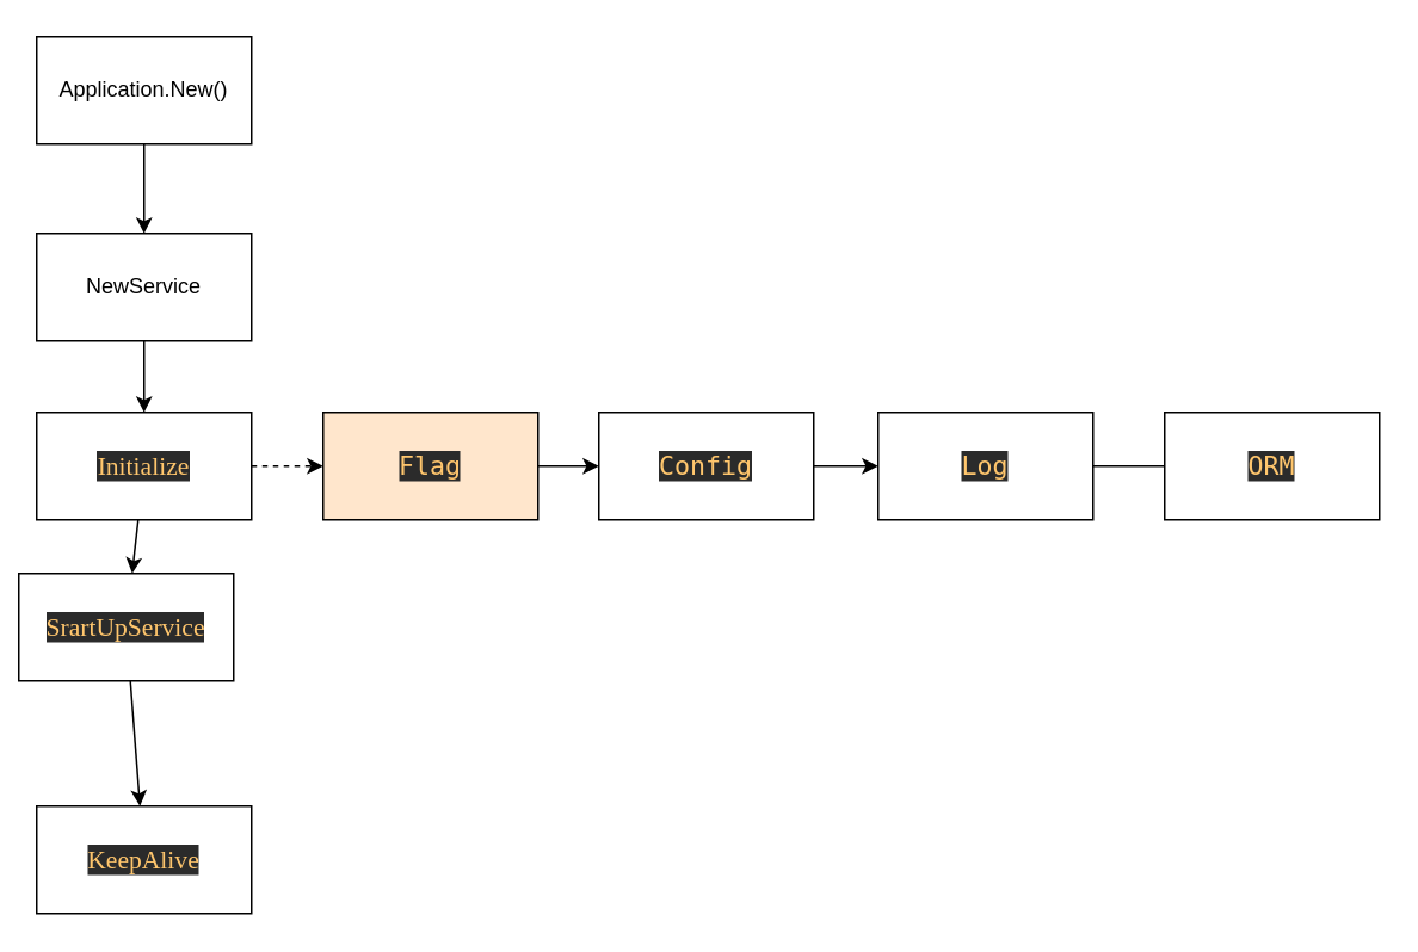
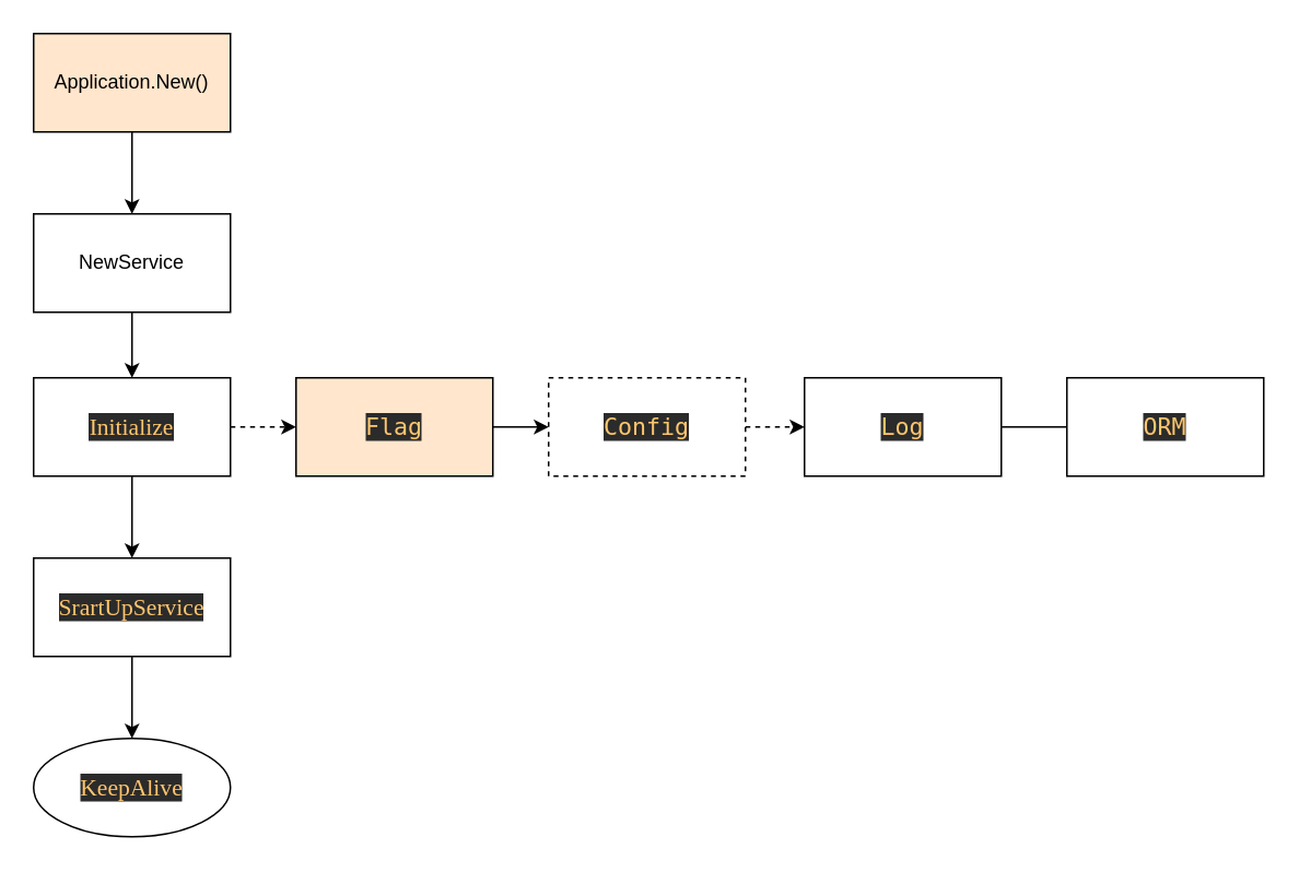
  <mxCell id="0" />
  <mxCell id="1" parent="0" />
  <mxCell id="2" value="" style="edgeStyle=none;html=1;" edge="1" parent="1" source="3" target="5"><mxGeometry relative="1" as="geometry" /></mxCell>
- <mxCell id="3" value="Application.New()" style="rounded=0;whiteSpace=wrap;html=1;" vertex="1" parent="1"><mxGeometry x="20" y="20" width="120" height="60" as="geometry" /></mxCell>
+ <mxCell id="3" value="Application.New()" style="rounded=0;whiteSpace=wrap;html=1;fillColor=#ffe6cc;" vertex="1" parent="1"><mxGeometry x="20" y="20" width="120" height="60" as="geometry" /></mxCell>
  <mxCell id="4" value="" style="edgeStyle=none;html=1;" edge="1" parent="1" source="5" target="8"><mxGeometry relative="1" as="geometry" /></mxCell>
  <mxCell id="5" value="NewService" style="rounded=0;whiteSpace=wrap;html=1;" vertex="1" parent="1"><mxGeometry x="20" y="130" width="120" height="60" as="geometry" /></mxCell>
  <mxCell id="6" value="" style="edgeStyle=none;html=1;dashed=1;" edge="1" parent="1" source="8" target="10"><mxGeometry relative="1" as="geometry" /></mxCell>
  <mxCell id="7" value="" style="edgeStyle=none;html=1;" edge="1" parent="1" source="8" target="17"><mxGeometry relative="1" as="geometry" /></mxCell>
  <mxCell id="8" value="&lt;pre style=&quot;background-color: #2b2b2b ; color: #a9b7c6 ; font-family: &amp;#34;宋体&amp;#34; ; font-size: 10.8pt&quot;&gt;&lt;span style=&quot;color: #ffc66d&quot;&gt;Initialize&lt;/span&gt;&lt;/pre&gt;" style="rounded=0;whiteSpace=wrap;html=1;" vertex="1" parent="1"><mxGeometry x="20" y="230" width="120" height="60" as="geometry" /></mxCell>
  <mxCell id="9" value="" style="edgeStyle=none;html=1;" edge="1" parent="1" source="10" target="12"><mxGeometry relative="1" as="geometry" /></mxCell>
  <mxCell id="10" value="&lt;pre style=&quot;background-color: rgb(43 , 43 , 43) ; font-size: 10.8pt&quot;&gt;&lt;font color=&quot;#ffc66d&quot;&gt;Flag&lt;/font&gt;&lt;/pre&gt;" style="rounded=0;whiteSpace=wrap;html=1;fillColor=#ffe6cc;" vertex="1" parent="1"><mxGeometry x="180" y="230" width="120" height="60" as="geometry" /></mxCell>
- <mxCell id="11" value="" style="edgeStyle=none;html=1;" edge="1" parent="1" source="12" target="14"><mxGeometry relative="1" as="geometry" /></mxCell>
- <mxCell id="12" value="&lt;pre style=&quot;background-color: rgb(43 , 43 , 43) ; font-size: 10.8pt&quot;&gt;&lt;font color=&quot;#ffc66d&quot;&gt;Config&lt;/font&gt;&lt;/pre&gt;" style="rounded=0;whiteSpace=wrap;html=1;" vertex="1" parent="1"><mxGeometry x="334" y="230" width="120" height="60" as="geometry" /></mxCell>
+ <mxCell id="11" value="" style="edgeStyle=none;html=1;dashed=1;" edge="1" parent="1" source="12" target="14"><mxGeometry relative="1" as="geometry" /></mxCell>
+ <mxCell id="12" value="&lt;pre style=&quot;background-color: rgb(43 , 43 , 43) ; font-size: 10.8pt&quot;&gt;&lt;font color=&quot;#ffc66d&quot;&gt;Config&lt;/font&gt;&lt;/pre&gt;" style="rounded=0;whiteSpace=wrap;html=1;dashed=1;" vertex="1" parent="1"><mxGeometry x="334" y="230" width="120" height="60" as="geometry" /></mxCell>
  <mxCell id="13" value="" style="edgeStyle=none;html=1;endArrow=none;" edge="1" parent="1" source="14" target="15"><mxGeometry relative="1" as="geometry" /></mxCell>
  <mxCell id="14" value="&lt;pre style=&quot;background-color: rgb(43 , 43 , 43) ; font-size: 10.8pt&quot;&gt;&lt;font color=&quot;#ffc66d&quot;&gt;Log&lt;/font&gt;&lt;/pre&gt;" style="rounded=0;whiteSpace=wrap;html=1;" vertex="1" parent="1"><mxGeometry x="490" y="230" width="120" height="60" as="geometry" /></mxCell>
  <mxCell id="15" value="&lt;pre style=&quot;background-color: rgb(43 , 43 , 43) ; font-size: 10.8pt&quot;&gt;&lt;font color=&quot;#ffc66d&quot;&gt;ORM&lt;/font&gt;&lt;/pre&gt;" style="rounded=0;whiteSpace=wrap;html=1;" vertex="1" parent="1"><mxGeometry x="650" y="230" width="120" height="60" as="geometry" /></mxCell>
  <mxCell id="16" value="" style="edgeStyle=none;html=1;" edge="1" parent="1" source="17" target="18"><mxGeometry relative="1" as="geometry" /></mxCell>
- <mxCell id="17" value="&lt;pre style=&quot;background-color: #2b2b2b ; color: #a9b7c6 ; font-family: &amp;#34;宋体&amp;#34; ; font-size: 10.8pt&quot;&gt;&lt;span style=&quot;color: #ffc66d&quot;&gt;SrartUpService&lt;/span&gt;&lt;/pre&gt;" style="rounded=0;whiteSpace=wrap;html=1;" vertex="1" parent="1"><mxGeometry x="10" y="320" width="120" height="60" as="geometry" /></mxCell>
- <mxCell id="18" value="&lt;pre style=&quot;background-color: #2b2b2b ; color: #a9b7c6 ; font-family: &amp;#34;宋体&amp;#34; ; font-size: 10.8pt&quot;&gt;&lt;span style=&quot;color: #ffc66d&quot;&gt;KeepAlive&lt;/span&gt;&lt;/pre&gt;" style="rounded=0;whiteSpace=wrap;html=1;" vertex="1" parent="1"><mxGeometry x="20" y="450" width="120" height="60" as="geometry" /></mxCell>
+ <mxCell id="17" value="&lt;pre style=&quot;background-color: #2b2b2b ; color: #a9b7c6 ; font-family: &amp;#34;宋体&amp;#34; ; font-size: 10.8pt&quot;&gt;&lt;span style=&quot;color: #ffc66d&quot;&gt;SrartUpService&lt;/span&gt;&lt;/pre&gt;" style="rounded=0;whiteSpace=wrap;html=1;" vertex="1" parent="1"><mxGeometry x="20" y="340" width="120" height="60" as="geometry" /></mxCell>
+ <mxCell id="18" value="&lt;pre style=&quot;background-color: #2b2b2b ; color: #a9b7c6 ; font-family: &amp;#34;宋体&amp;#34; ; font-size: 10.8pt&quot;&gt;&lt;span style=&quot;color: #ffc66d&quot;&gt;KeepAlive&lt;/span&gt;&lt;/pre&gt;" style="ellipse;whiteSpace=wrap;html=1;" vertex="1" parent="1"><mxGeometry x="20" y="450" width="120" height="60" as="geometry" /></mxCell>
